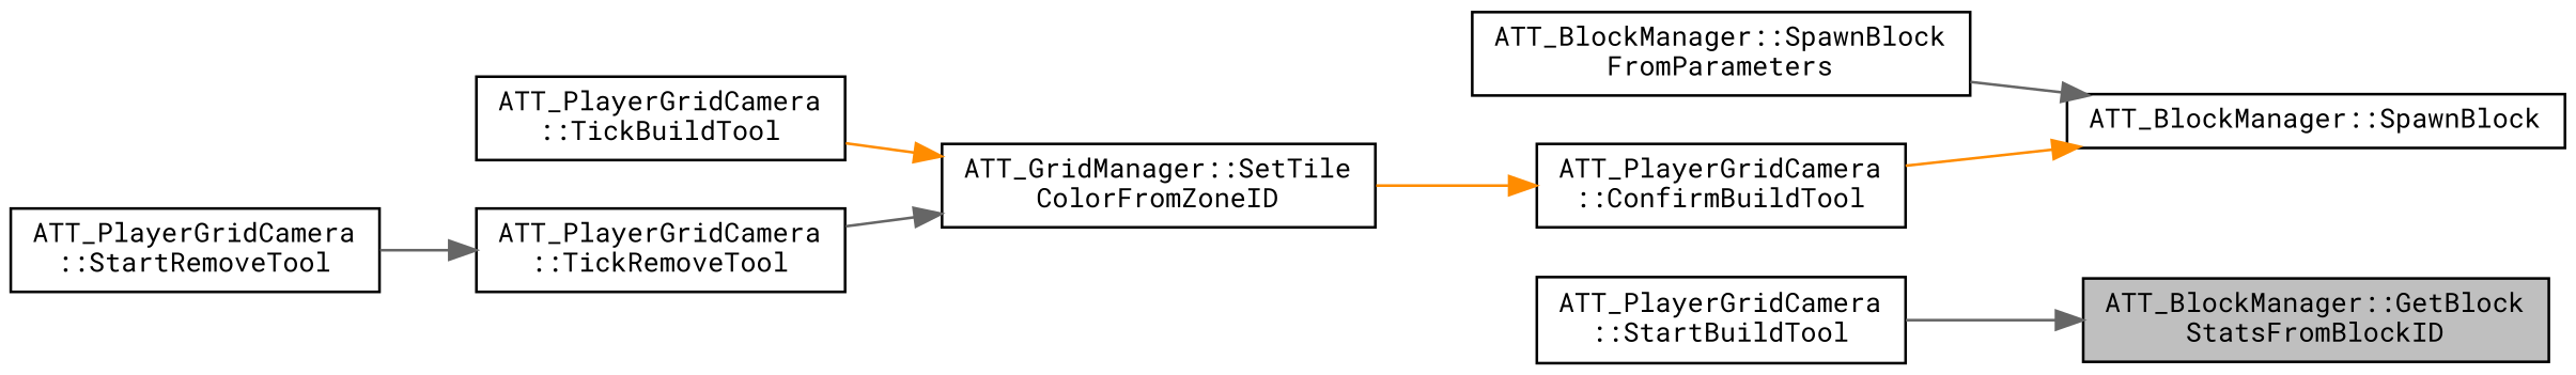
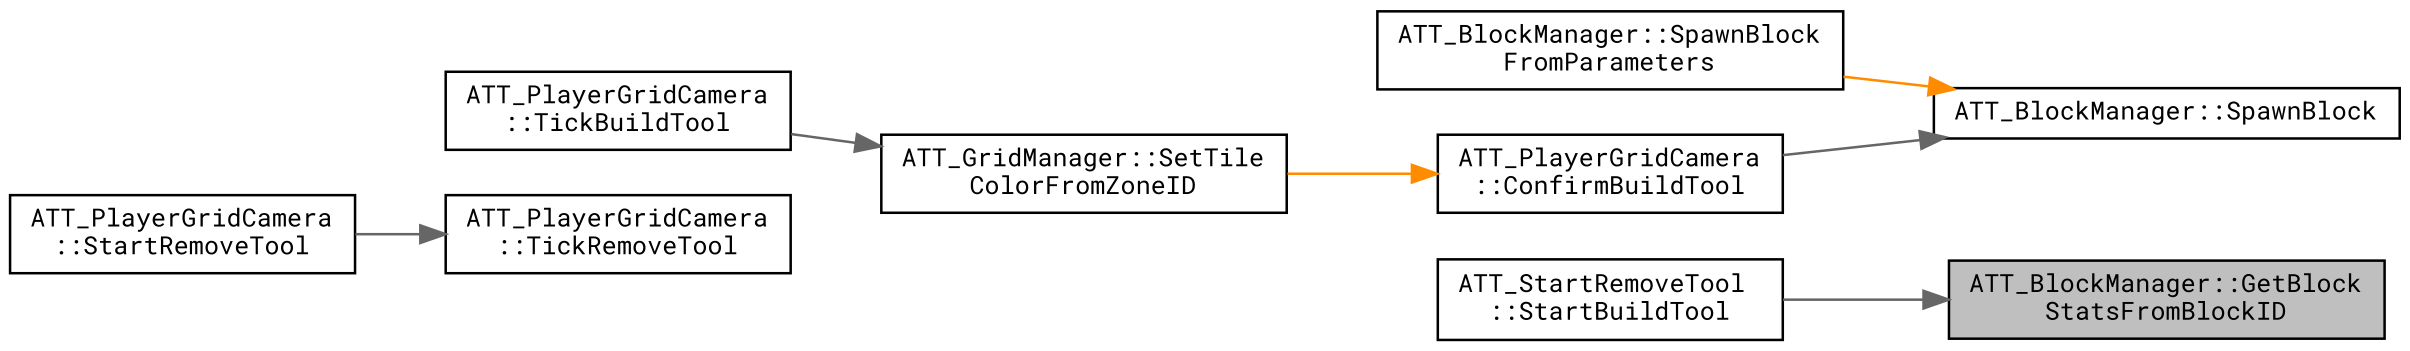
  digraph {
    fontname="Roboto Mono"
    rankdir=RL
    node [color=black fillcolor=white fontname="Roboto Mono" fontsize=10 shape=record style=filled]
    edge [color=gray40 dir=back fontname="Roboto Mono" fontsize=10 labelfontname=Helvetica labelfontsize=10 style=solid]
    n1 [fillcolor=grey75 fontcolor=black height=0.2 label="ATT_BlockManager::GetBlock\lStatsFromBlockID" width=0.4]
-   n2 [height=0.2 label="ATT_PlayerGridCamera\l::StartBuildTool" width=0.4]
+   n2 [height=0.2 label="ATT_StartRemoveTool\l::StartBuildTool" width=0.4]
    n3 [height=0.2 label="ATT_BlockManager::SpawnBlock" width=0.4]
    n4 [height=0.2 label="ATT_BlockManager::SpawnBlock\lFromParameters" width=0.4]
    n5 [height=0.2 label="ATT_PlayerGridCamera\l::ConfirmBuildTool" width=0.4]
    n6 [height=0.2 label="ATT_GridManager::SetTile\lColorFromZoneID" width=0.4]
    n7 [height=0.2 label="ATT_PlayerGridCamera\l::TickBuildTool" width=0.4]
    n8 [height=0.2 label="ATT_PlayerGridCamera\l::TickRemoveTool" width=0.4]
    n9 [height=0.2 label="ATT_PlayerGridCamera\l::StartRemoveTool" width=0.4]
    n1 -> n2
-   n3 -> n4
-   n3 -> n5 [color=darkorange]
+   n3 -> n4 [color=darkorange]
+   n3 -> n5
    n5 -> n6 [color=darkorange]
-   n6 -> n7 [color=darkorange]
-   n6 -> n8
+   n6 -> n7
    n8 -> n9
  }
